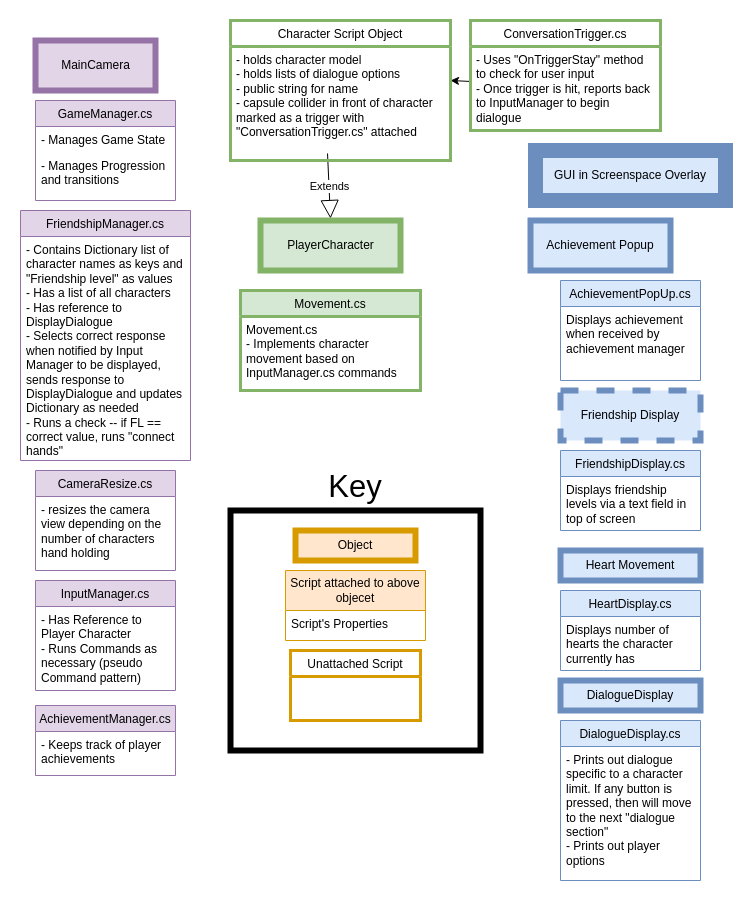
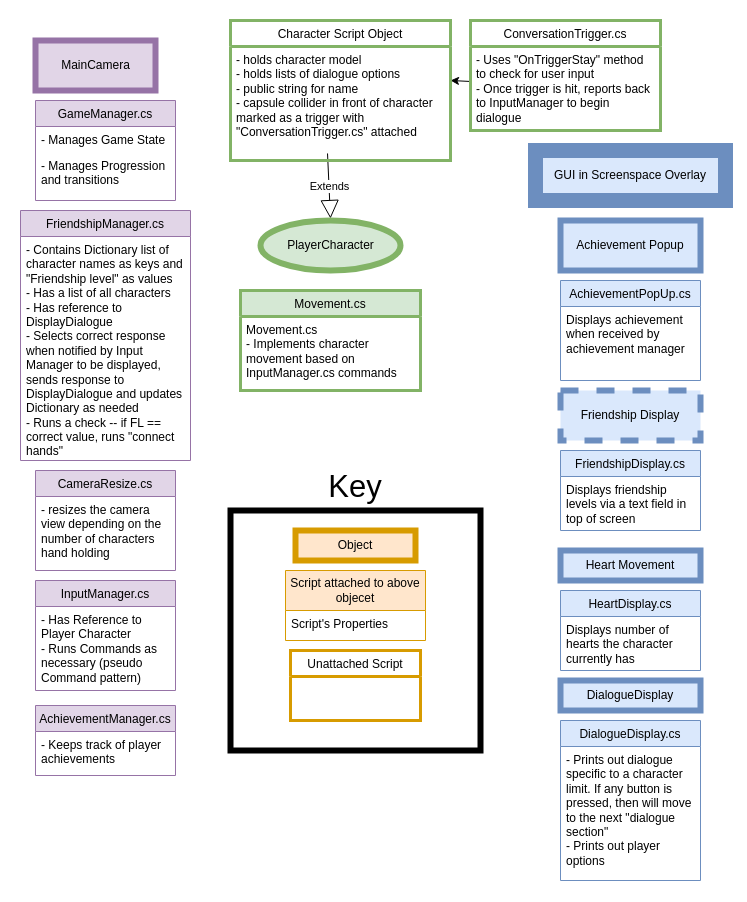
  <mxCell id="0" />
  <mxCell id="1" parent="0" />
  <mxCell id="2" value="MainCamera" style="html=1;fillColor=#e1d5e7;strokeColor=#9673a6;perimeterSpacing=16;rounded=0;shadow=0;strokeWidth=6;" vertex="1" parent="1"><mxGeometry x="35" y="40" width="120" height="50" as="geometry" /></mxCell>
  <mxCell id="3" value="GameManager.cs" style="swimlane;fontStyle=0;childLayout=stackLayout;horizontal=1;startSize=26;fillColor=#e1d5e7;horizontalStack=0;resizeParent=1;resizeParentMax=0;resizeLast=0;collapsible=1;marginBottom=0;strokeColor=#9673a6;" vertex="1" parent="1"><mxGeometry x="35" y="100" width="140" height="100" as="geometry" /></mxCell>
  <mxCell id="4" value="- Manages Game State" style="text;strokeColor=none;fillColor=none;align=left;verticalAlign=top;spacingLeft=4;spacingRight=4;overflow=hidden;rotatable=0;points=[[0,0.5],[1,0.5]];portConstraint=eastwest;" vertex="1" parent="3"><mxGeometry y="26" width="140" height="26" as="geometry" /></mxCell>
  <mxCell id="5" value="- Manages Progression and transitions" style="text;strokeColor=none;fillColor=none;align=left;verticalAlign=top;spacingLeft=4;spacingRight=4;overflow=hidden;rotatable=0;points=[[0,0.5],[1,0.5]];portConstraint=eastwest;whiteSpace=wrap;" vertex="1" parent="3"><mxGeometry y="52" width="140" height="48" as="geometry" /></mxCell>
  <mxCell id="6" value="FriendshipManager.cs" style="swimlane;fontStyle=0;childLayout=stackLayout;horizontal=1;startSize=26;fillColor=#e1d5e7;horizontalStack=0;resizeParent=1;resizeParentMax=0;resizeLast=0;collapsible=1;marginBottom=0;strokeColor=#9673a6;" vertex="1" parent="1"><mxGeometry x="20" y="210" width="170" height="250" as="geometry" /></mxCell>
  <mxCell id="7" value="- Contains Dictionary list of character names as keys and &quot;Friendship level&quot; as values&#10;- Has a list of all characters&#10;- Has reference to DisplayDialogue&#10;- Selects correct response when notified by Input Manager to be displayed, sends response to DisplayDialogue and updates Dictionary as needed&#10;- Runs a check -- if FL == correct value, runs &quot;connect hands&quot;" style="text;strokeColor=none;fillColor=none;align=left;verticalAlign=top;spacingLeft=4;spacingRight=4;overflow=hidden;rotatable=0;points=[[0,0.5],[1,0.5]];portConstraint=eastwest;whiteSpace=wrap;" vertex="1" parent="6"><mxGeometry y="26" width="170" height="224" as="geometry" /></mxCell>
  <mxCell id="8" value="CameraResize.cs" style="swimlane;fontStyle=0;childLayout=stackLayout;horizontal=1;startSize=26;fillColor=#e1d5e7;horizontalStack=0;resizeParent=1;resizeParentMax=0;resizeLast=0;collapsible=1;marginBottom=0;strokeColor=#9673a6;" vertex="1" parent="1"><mxGeometry x="35" y="470" width="140" height="100" as="geometry" /></mxCell>
  <mxCell id="9" value="- resizes the camera view depending on the number of characters hand holding" style="text;strokeColor=none;fillColor=none;align=left;verticalAlign=top;spacingLeft=4;spacingRight=4;overflow=hidden;rotatable=0;points=[[0,0.5],[1,0.5]];portConstraint=eastwest;whiteSpace=wrap;" vertex="1" parent="8"><mxGeometry y="26" width="140" height="74" as="geometry" /></mxCell>
  <mxCell id="10" value="InputManager.cs" style="swimlane;fontStyle=0;childLayout=stackLayout;horizontal=1;startSize=26;fillColor=#e1d5e7;horizontalStack=0;resizeParent=1;resizeParentMax=0;resizeLast=0;collapsible=1;marginBottom=0;strokeColor=#9673a6;" vertex="1" parent="1"><mxGeometry x="35" y="580" width="140" height="110" as="geometry" /></mxCell>
  <mxCell id="11" value="- Has Reference to Player Character&#10;- Runs Commands as necessary (pseudo Command pattern)" style="text;strokeColor=none;fillColor=none;align=left;verticalAlign=top;spacingLeft=4;spacingRight=4;overflow=hidden;rotatable=0;points=[[0,0.5],[1,0.5]];portConstraint=eastwest;whiteSpace=wrap;" vertex="1" parent="10"><mxGeometry y="26" width="140" height="84" as="geometry" /></mxCell>
  <mxCell id="12" value="Extends" style="endArrow=block;endSize=16;endFill=0;html=1;exitX=0.441;exitY=1.026;exitDx=0;exitDy=0;exitPerimeter=0;entryX=0.5;entryY=0.171;entryDx=0;entryDy=0;entryPerimeter=0;" edge="1" parent="1" target="13"><mxGeometry width="160" relative="1" as="geometry"><mxPoint x="327.02" y="152.964" as="sourcePoint" /><mxPoint x="570" y="190" as="targetPoint" /></mxGeometry></mxCell>
- <mxCell id="13" value="PlayerCharacter" style="html=1;fillColor=#d5e8d4;strokeColor=#82b366;perimeterSpacing=16;rounded=0;shadow=0;strokeWidth=6;" vertex="1" parent="1"><mxGeometry x="260" y="220" width="140" height="50" as="geometry" /></mxCell>
+ <mxCell id="13" value="PlayerCharacter" style="ellipse;html=1;fillColor=#d5e8d4;strokeColor=#82b366;perimeterSpacing=16;shadow=0;strokeWidth=6;" vertex="1" parent="1"><mxGeometry x="260" y="220" width="140" height="50" as="geometry" /></mxCell>
  <mxCell id="14" value="" style="endArrow=classic;html=1;entryX=1;entryY=0.5;entryDx=0;entryDy=0;exitX=0.005;exitY=0.417;exitDx=0;exitDy=0;exitPerimeter=0;" edge="1" parent="1" source="20"><mxGeometry width="50" height="50" relative="1" as="geometry"><mxPoint x="510" y="240" as="sourcePoint" /><mxPoint x="450" y="80" as="targetPoint" /></mxGeometry></mxCell>
  <mxCell id="15" value="Character Script Object" style="swimlane;fontStyle=0;childLayout=stackLayout;horizontal=1;startSize=26;horizontalStack=0;resizeParent=1;resizeParentMax=0;resizeLast=0;collapsible=1;marginBottom=0;strokeColor=#82b366;strokeWidth=3;fillColor=#FFFFFF;" vertex="1" parent="1"><mxGeometry x="230" y="20" width="220" height="140" as="geometry" /></mxCell>
  <mxCell id="16" value="- holds character model&#10;- holds lists of dialogue options&#10;- public string for name&#10;- capsule collider in front of character marked as a trigger with &quot;ConversationTrigger.cs&quot; attached" style="text;strokeColor=none;fillColor=none;align=left;verticalAlign=top;spacingLeft=4;spacingRight=4;overflow=hidden;rotatable=0;points=[[0,0.5],[1,0.5]];portConstraint=eastwest;whiteSpace=wrap;" vertex="1" parent="15"><mxGeometry y="26" width="220" height="114" as="geometry" /></mxCell>
  <mxCell id="17" value="Movement.cs" style="swimlane;fontStyle=0;childLayout=stackLayout;horizontal=1;startSize=26;horizontalStack=0;resizeParent=1;resizeParentMax=0;resizeLast=0;collapsible=1;marginBottom=0;strokeColor=#82b366;strokeWidth=3;fillColor=#d5e8d4;" vertex="1" parent="1"><mxGeometry x="240" y="290" width="180" height="100" as="geometry" /></mxCell>
  <mxCell id="18" value="Movement.cs&#10;- Implements character movement based on InputManager.cs commands" style="text;strokeColor=none;fillColor=none;align=left;verticalAlign=top;spacingLeft=4;spacingRight=4;overflow=hidden;rotatable=0;points=[[0,0.5],[1,0.5]];portConstraint=eastwest;whiteSpace=wrap;" vertex="1" parent="17"><mxGeometry y="26" width="180" height="74" as="geometry" /></mxCell>
  <mxCell id="19" value="ConversationTrigger.cs" style="swimlane;fontStyle=0;childLayout=stackLayout;horizontal=1;startSize=26;horizontalStack=0;resizeParent=1;resizeParentMax=0;resizeLast=0;collapsible=1;marginBottom=0;strokeColor=#82b366;strokeWidth=3;fillColor=#FFFFFF;" vertex="1" parent="1"><mxGeometry x="470" y="20" width="190" height="110" as="geometry" /></mxCell>
  <mxCell id="20" value="- Uses &quot;OnTriggerStay&quot; method to check for user input &#10;- Once trigger is hit, reports back to InputManager to begin dialogue" style="text;strokeColor=none;fillColor=none;align=left;verticalAlign=top;spacingLeft=4;spacingRight=4;overflow=hidden;rotatable=0;points=[[0,0.5],[1,0.5]];portConstraint=eastwest;whiteSpace=wrap;" vertex="1" parent="19"><mxGeometry y="26" width="190" height="84" as="geometry" /></mxCell>
  <mxCell id="21" value="GUI in Screenspace Overlay" style="html=1;fillColor=#dae8fc;strokeColor=#6c8ebf;perimeterSpacing=16;rounded=0;shadow=0;strokeWidth=15;whiteSpace=wrap;" vertex="1" parent="1"><mxGeometry x="535" y="150" width="190" height="50" as="geometry" /></mxCell>
- <mxCell id="22" value="Achievement Popup" style="html=1;fillColor=#dae8fc;strokeColor=#6c8ebf;perimeterSpacing=16;rounded=0;shadow=0;strokeWidth=6;whiteSpace=wrap;" vertex="1" parent="1"><mxGeometry x="530" y="220" width="140" height="50" as="geometry" /></mxCell>
+ <mxCell id="22" value="Achievement Popup" style="html=1;fillColor=#dae8fc;strokeColor=#6c8ebf;perimeterSpacing=16;rounded=0;shadow=0;strokeWidth=6;whiteSpace=wrap;" vertex="1" parent="1"><mxGeometry x="560" y="220" width="140" height="50" as="geometry" /></mxCell>
  <mxCell id="23" value="Friendship Display" style="html=1;fillColor=#dae8fc;strokeColor=#6c8ebf;perimeterSpacing=16;rounded=0;shadow=0;strokeWidth=6;whiteSpace=wrap;dashed=1;" vertex="1" parent="1"><mxGeometry x="560" y="390" width="140" height="50" as="geometry" /></mxCell>
  <mxCell id="24" value="DialogueDisplay" style="html=1;fillColor=#dae8fc;strokeColor=#6c8ebf;perimeterSpacing=16;rounded=0;shadow=0;strokeWidth=6;whiteSpace=wrap;" vertex="1" parent="1"><mxGeometry x="560" y="680" width="140" height="30" as="geometry" /></mxCell>
  <mxCell id="25" value="AchievementManager.cs" style="swimlane;fontStyle=0;childLayout=stackLayout;horizontal=1;startSize=26;fillColor=#e1d5e7;horizontalStack=0;resizeParent=1;resizeParentMax=0;resizeLast=0;collapsible=1;marginBottom=0;strokeColor=#9673a6;" vertex="1" parent="1"><mxGeometry x="35" y="705" width="140" height="70" as="geometry" /></mxCell>
  <mxCell id="26" value="- Keeps track of player achievements" style="text;strokeColor=none;fillColor=none;align=left;verticalAlign=top;spacingLeft=4;spacingRight=4;overflow=hidden;rotatable=0;points=[[0,0.5],[1,0.5]];portConstraint=eastwest;whiteSpace=wrap;" vertex="1" parent="25"><mxGeometry y="26" width="140" height="44" as="geometry" /></mxCell>
  <mxCell id="27" value="Heart Movement" style="html=1;fillColor=#dae8fc;strokeColor=#6c8ebf;perimeterSpacing=16;rounded=0;shadow=0;strokeWidth=6;whiteSpace=wrap;" vertex="1" parent="1"><mxGeometry x="560" y="550" width="140" height="30" as="geometry" /></mxCell>
  <mxCell id="28" value="AchievementPopUp.cs" style="swimlane;fontStyle=0;childLayout=stackLayout;horizontal=1;startSize=26;fillColor=#dae8fc;horizontalStack=0;resizeParent=1;resizeParentMax=0;resizeLast=0;collapsible=1;marginBottom=0;strokeColor=#6c8ebf;" vertex="1" parent="1"><mxGeometry x="560" y="280" width="140" height="100" as="geometry" /></mxCell>
  <mxCell id="29" value="Displays achievement when received by achievement manager" style="text;strokeColor=none;fillColor=none;align=left;verticalAlign=top;spacingLeft=4;spacingRight=4;overflow=hidden;rotatable=0;points=[[0,0.5],[1,0.5]];portConstraint=eastwest;whiteSpace=wrap;" vertex="1" parent="28"><mxGeometry y="26" width="140" height="74" as="geometry" /></mxCell>
  <mxCell id="30" value="FriendshipDisplay.cs" style="swimlane;fontStyle=0;childLayout=stackLayout;horizontal=1;startSize=26;fillColor=#dae8fc;horizontalStack=0;resizeParent=1;resizeParentMax=0;resizeLast=0;collapsible=1;marginBottom=0;strokeColor=#6c8ebf;" vertex="1" parent="1"><mxGeometry x="560" y="450" width="140" height="80" as="geometry" /></mxCell>
  <mxCell id="31" value="Displays friendship levels via a text field in top of screen&#10;" style="text;strokeColor=none;fillColor=none;align=left;verticalAlign=top;spacingLeft=4;spacingRight=4;overflow=hidden;rotatable=0;points=[[0,0.5],[1,0.5]];portConstraint=eastwest;whiteSpace=wrap;" vertex="1" parent="30"><mxGeometry y="26" width="140" height="54" as="geometry" /></mxCell>
  <mxCell id="32" value="DialogueDisplay.cs" style="swimlane;fontStyle=0;childLayout=stackLayout;horizontal=1;startSize=26;fillColor=#dae8fc;horizontalStack=0;resizeParent=1;resizeParentMax=0;resizeLast=0;collapsible=1;marginBottom=0;strokeColor=#6c8ebf;" vertex="1" parent="1"><mxGeometry x="560" y="720" width="140" height="160" as="geometry" /></mxCell>
  <mxCell id="33" value="- Prints out dialogue specific to a character limit. If any button is pressed, then will move to the next &quot;dialogue section&quot; &#10;- Prints out player options" style="text;strokeColor=none;fillColor=none;align=left;verticalAlign=top;spacingLeft=4;spacingRight=4;overflow=hidden;rotatable=0;points=[[0,0.5],[1,0.5]];portConstraint=eastwest;whiteSpace=wrap;" vertex="1" parent="32"><mxGeometry y="26" width="140" height="134" as="geometry" /></mxCell>
  <mxCell id="34" value="HeartDisplay.cs" style="swimlane;fontStyle=0;childLayout=stackLayout;horizontal=1;startSize=26;fillColor=#dae8fc;horizontalStack=0;resizeParent=1;resizeParentMax=0;resizeLast=0;collapsible=1;marginBottom=0;strokeColor=#6c8ebf;" vertex="1" parent="1"><mxGeometry x="560" y="590" width="140" height="80" as="geometry" /></mxCell>
  <mxCell id="35" value="Displays number of hearts the character currently has" style="text;strokeColor=none;fillColor=none;align=left;verticalAlign=top;spacingLeft=4;spacingRight=4;overflow=hidden;rotatable=0;points=[[0,0.5],[1,0.5]];portConstraint=eastwest;whiteSpace=wrap;" vertex="1" parent="34"><mxGeometry y="26" width="140" height="54" as="geometry" /></mxCell>
  <mxCell id="36" value="Object" style="rounded=0;whiteSpace=wrap;html=1;shadow=0;strokeWidth=6;fillColor=#ffe6cc;strokeColor=#d79b00;" vertex="1" parent="1"><mxGeometry x="295" y="530" width="120" height="30" as="geometry" /></mxCell>
  <mxCell id="37" value="" style="rounded=0;whiteSpace=wrap;html=1;shadow=0;strokeWidth=6;fillColor=none;gradientColor=none;" vertex="1" parent="1"><mxGeometry x="230" y="510" width="250" height="240" as="geometry" /></mxCell>
  <mxCell id="38" value="&lt;font style=&quot;font-size: 31px&quot;&gt;Key&lt;/font&gt;" style="text;html=1;strokeColor=none;fillColor=none;align=center;verticalAlign=middle;whiteSpace=wrap;rounded=0;shadow=0;" vertex="1" parent="1"><mxGeometry x="335" y="476" width="40" height="20" as="geometry" /></mxCell>
  <mxCell id="39" value="Script attached to above objecet" style="swimlane;fontStyle=0;childLayout=stackLayout;horizontal=1;startSize=40;fillColor=#ffe6cc;horizontalStack=0;resizeParent=1;resizeParentMax=0;resizeLast=0;collapsible=1;marginBottom=0;strokeColor=#d79b00;whiteSpace=wrap;" vertex="1" parent="1"><mxGeometry x="285" y="570" width="140" height="70" as="geometry" /></mxCell>
  <mxCell id="40" value="Script's Properties" style="text;strokeColor=none;fillColor=none;align=left;verticalAlign=top;spacingLeft=4;spacingRight=4;overflow=hidden;rotatable=0;points=[[0,0.5],[1,0.5]];portConstraint=eastwest;whiteSpace=wrap;" vertex="1" parent="39"><mxGeometry y="40" width="140" height="30" as="geometry" /></mxCell>
  <mxCell id="41" value="Unattached Script" style="swimlane;fontStyle=0;childLayout=stackLayout;horizontal=1;startSize=26;horizontalStack=0;resizeParent=1;resizeParentMax=0;resizeLast=0;collapsible=1;marginBottom=0;strokeColor=#d79b00;strokeWidth=3;fillColor=none;" vertex="1" parent="1"><mxGeometry x="290" y="650" width="130" height="70" as="geometry" /></mxCell>
